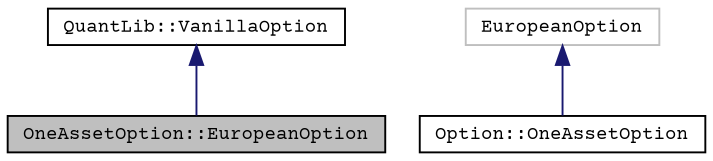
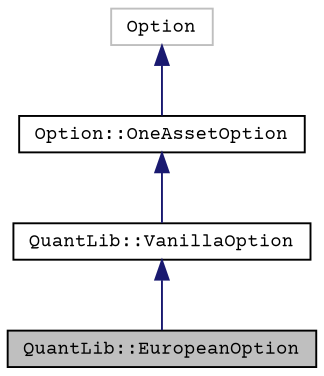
  digraph {
    fontname="Courier Prime"
    node [color=black fillcolor=white fontname="Courier Prime" fontsize=10 shape=record style=filled]
    edge [color=midnightblue dir=back fontname="Courier Prime" fontsize=10 labelfontname=Helvetica labelfontsize=10 style=solid]
-   n1 [fillcolor=grey75 fontcolor=black height=0.2 label="OneAssetOption::EuropeanOption" width=0.4]
+   n1 [fillcolor=grey75 fontcolor=black height=0.2 label="QuantLib::EuropeanOption" width=0.4]
    n2 [height=0.2 label="QuantLib::VanillaOption" width=0.4]
    n3 [height=0.2 label="Option::OneAssetOption" width=0.4]
-   n4 [color=grey75 height=0.2 label=EuropeanOption width=0.4]
+   n4 [color=grey75 height=0.2 label=Option width=0.4]
    n2 -> n1
+   n3 -> n2
    n4 -> n3
  }
